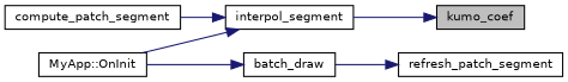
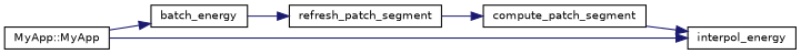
  digraph {
    rankdir=RL
    node [color=black fillcolor=white fontname=Helvetica fontsize=10 shape=record style=filled]
    edge [color=midnightblue dir=back fontname=Helvetica fontsize=10 labelfontname=Helvetica labelfontsize=10 style=solid]
-   n1 [fillcolor=grey75 fontcolor=black height=0.2 label=kumo_coef width=0.4]
-   n2 [height=0.2 label=interpol_segment width=0.4]
+   n2 [height=0.2 label=interpol_energy width=0.4]
    n3 [height=0.2 label=compute_patch_segment width=0.4]
-   n4 [height=0.2 label="MyApp::OnInit" width=0.4]
+   n4 [height=0.2 label="MyApp::MyApp" width=0.4]
    n5 [height=0.2 label=refresh_patch_segment width=0.4]
-   n6 [height=0.2 label=batch_draw width=0.4]
-   n1 -> n2
+   n6 [height=0.2 label=batch_energy width=0.4]
    n2 -> n3
    n2 -> n4
+   n3 -> n5
    n5 -> n6
    n6 -> n4
  }
